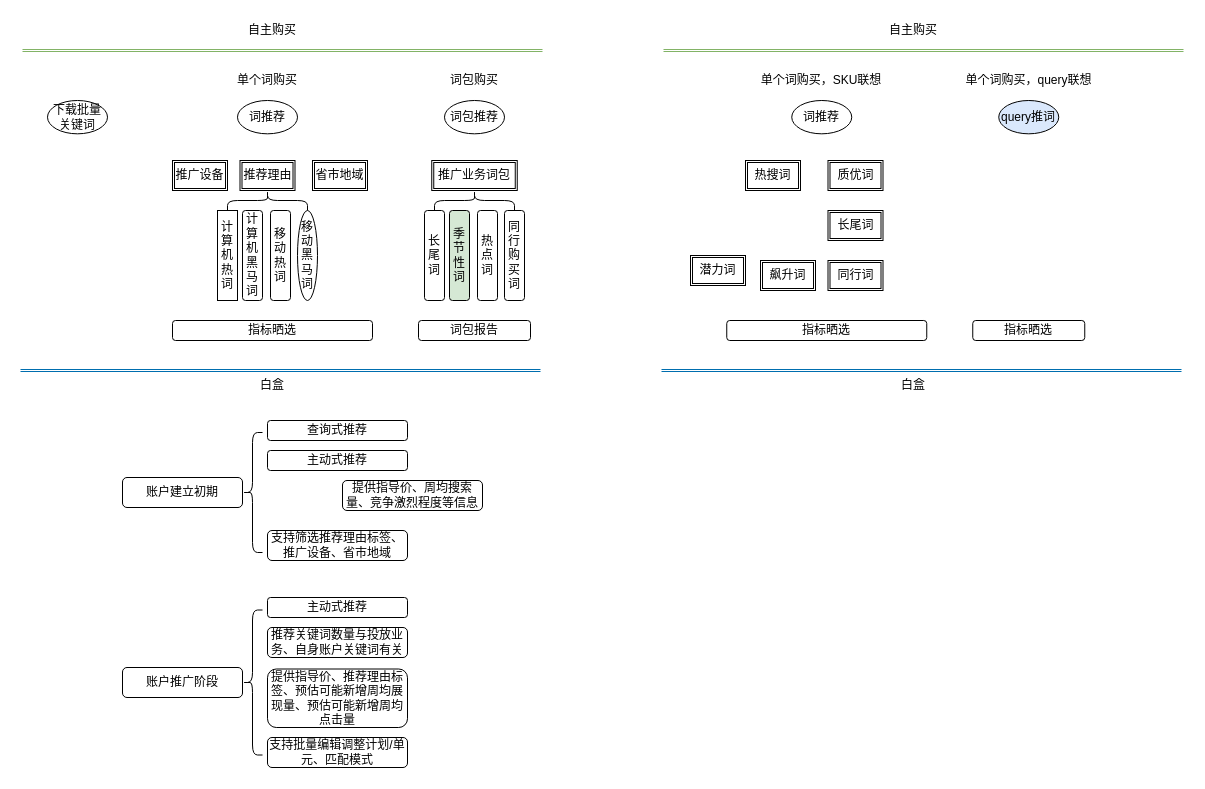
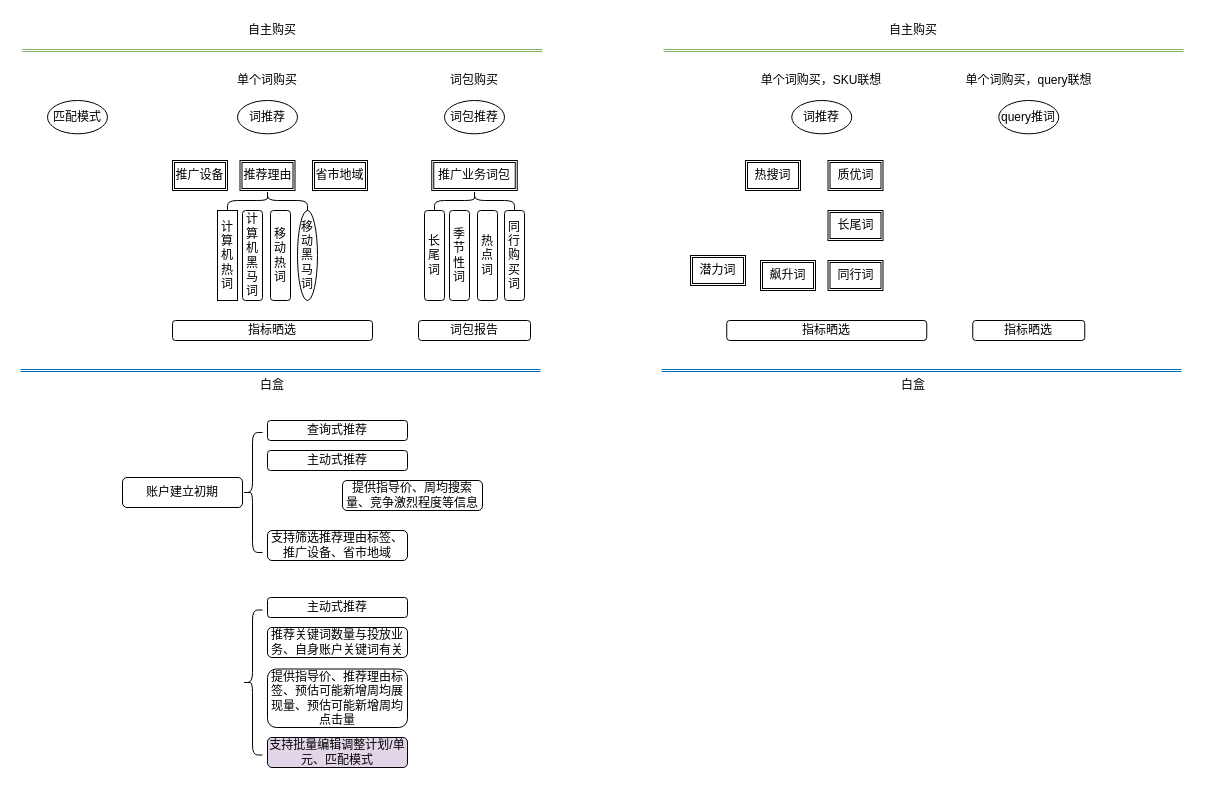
  <mxCell id="0" />
  <mxCell id="1" parent="0" />
  <mxCell id="2" value="" style="shape=link;html=1;width=2;fillColor=#d5e8d4;strokeColor=#82b366;" edge="1" parent="1"><mxGeometry width="100" relative="1" as="geometry"><mxPoint x="22" y="50" as="sourcePoint" /><mxPoint x="542" y="50" as="targetPoint" /></mxGeometry></mxCell>
  <mxCell id="3" value="自主购买" style="rounded=1;whiteSpace=wrap;html=1;strokeColor=none;" vertex="1" parent="1"><mxGeometry x="237" y="20" width="70" height="20" as="geometry" /></mxCell>
  <mxCell id="4" value="单个词购买" style="rounded=1;whiteSpace=wrap;html=1;strokeColor=none;" vertex="1" parent="1"><mxGeometry x="232" y="70" width="70" height="20" as="geometry" /></mxCell>
  <mxCell id="5" value="词包推荐" style="ellipse;whiteSpace=wrap;html=1;" vertex="1" parent="1"><mxGeometry x="444" y="100" width="60" height="33.33" as="geometry" /></mxCell>
  <mxCell id="6" value="词推荐" style="ellipse;whiteSpace=wrap;html=1;" vertex="1" parent="1"><mxGeometry x="237" y="100" width="60" height="33.33" as="geometry" /></mxCell>
  <mxCell id="7" value="推荐理由" style="shape=ext;double=1;rounded=0;whiteSpace=wrap;html=1;" vertex="1" parent="1"><mxGeometry x="239.5" y="160" width="55" height="30" as="geometry" /></mxCell>
  <mxCell id="8" value="" style="shape=curlyBracket;whiteSpace=wrap;html=1;rounded=1;rotation=90;" vertex="1" parent="1"><mxGeometry x="257" y="160" width="20" height="80" as="geometry" /></mxCell>
  <mxCell id="9" value="推广设备" style="shape=ext;double=1;rounded=0;whiteSpace=wrap;html=1;" vertex="1" parent="1"><mxGeometry x="172" y="160" width="55" height="30" as="geometry" /></mxCell>
  <mxCell id="10" value="省市地域" style="shape=ext;double=1;rounded=0;whiteSpace=wrap;html=1;" vertex="1" parent="1"><mxGeometry x="312" y="160" width="55" height="30" as="geometry" /></mxCell>
  <mxCell id="11" value="计算机黑马词" style="rounded=1;whiteSpace=wrap;html=1;" vertex="1" parent="1"><mxGeometry x="242" y="210" width="20" height="90" as="geometry" /></mxCell>
  <mxCell id="12" value="计算机热词" style="whiteSpace=wrap;html=1;rounded=0;" vertex="1" parent="1"><mxGeometry x="217" y="210" width="20" height="90" as="geometry" /></mxCell>
  <mxCell id="13" value="移动热词" style="rounded=1;whiteSpace=wrap;html=1;" vertex="1" parent="1"><mxGeometry x="270" y="210" width="20" height="90" as="geometry" /></mxCell>
  <mxCell id="14" value="移动黑马词" style="ellipse;whiteSpace=wrap;html=1;" vertex="1" parent="1"><mxGeometry x="297" y="210" width="20" height="90" as="geometry" /></mxCell>
  <mxCell id="15" value="指标晒选" style="rounded=1;whiteSpace=wrap;html=1;" vertex="1" parent="1"><mxGeometry x="172" y="320" width="200" height="20" as="geometry" /></mxCell>
  <mxCell id="16" value="推广业务词包" style="shape=ext;double=1;rounded=0;whiteSpace=wrap;html=1;" vertex="1" parent="1"><mxGeometry x="431.25" y="160" width="85.5" height="30" as="geometry" /></mxCell>
- <mxCell id="17" value="季节性词" style="rounded=1;whiteSpace=wrap;html=1;fillColor=#d5e8d4;" vertex="1" parent="1"><mxGeometry x="449" y="210" width="20" height="90" as="geometry" /></mxCell>
+ <mxCell id="17" value="季节性词" style="rounded=1;whiteSpace=wrap;html=1;" vertex="1" parent="1"><mxGeometry x="449" y="210" width="20" height="90" as="geometry" /></mxCell>
  <mxCell id="18" value="长尾词" style="rounded=1;whiteSpace=wrap;html=1;" vertex="1" parent="1"><mxGeometry x="424" y="210" width="20" height="90" as="geometry" /></mxCell>
  <mxCell id="19" value="热点词" style="rounded=1;whiteSpace=wrap;html=1;" vertex="1" parent="1"><mxGeometry x="477" y="210" width="20" height="90" as="geometry" /></mxCell>
  <mxCell id="20" value="同行购买词" style="rounded=1;whiteSpace=wrap;html=1;" vertex="1" parent="1"><mxGeometry x="504" y="210" width="20" height="90" as="geometry" /></mxCell>
  <mxCell id="21" value="" style="shape=curlyBracket;whiteSpace=wrap;html=1;rounded=1;rotation=90;" vertex="1" parent="1"><mxGeometry x="464" y="160" width="20" height="80" as="geometry" /></mxCell>
  <mxCell id="22" value="词包报告" style="rounded=1;whiteSpace=wrap;html=1;" vertex="1" parent="1"><mxGeometry x="418" y="320" width="112" height="20" as="geometry" /></mxCell>
- <mxCell id="23" value="下载批量关键词" style="ellipse;whiteSpace=wrap;html=1;" vertex="1" parent="1"><mxGeometry x="47" y="100" width="60" height="33.33" as="geometry" /></mxCell>
+ <mxCell id="23" value="匹配模式" style="ellipse;whiteSpace=wrap;html=1;" vertex="1" parent="1"><mxGeometry x="47" y="100" width="60" height="33.33" as="geometry" /></mxCell>
  <mxCell id="24" value="账户建立初期" style="rounded=1;whiteSpace=wrap;html=1;" vertex="1" parent="1"><mxGeometry x="122" y="477" width="120" height="30" as="geometry" /></mxCell>
- <mxCell id="25" value="账户推广阶段" style="rounded=1;whiteSpace=wrap;html=1;" vertex="1" parent="1"><mxGeometry x="122" y="667" width="120" height="30" as="geometry" /></mxCell>
  <mxCell id="26" value="" style="shape=link;html=1;width=2;fillColor=#1ba1e2;strokeColor=#006EAF;" edge="1" parent="1"><mxGeometry width="100" relative="1" as="geometry"><mxPoint x="20" y="370" as="sourcePoint" /><mxPoint x="540" y="370" as="targetPoint" /></mxGeometry></mxCell>
  <mxCell id="27" value="查询式推荐" style="rounded=1;whiteSpace=wrap;html=1;" vertex="1" parent="1"><mxGeometry x="267" y="420" width="140" height="20" as="geometry" /></mxCell>
  <mxCell id="28" value="主动式推荐" style="rounded=1;whiteSpace=wrap;html=1;" vertex="1" parent="1"><mxGeometry x="267" y="450" width="140" height="20" as="geometry" /></mxCell>
  <mxCell id="29" value="提供指导价、周均搜索量、竞争激烈程度等信息" style="rounded=1;whiteSpace=wrap;html=1;" vertex="1" parent="1"><mxGeometry x="342" y="480" width="140" height="30" as="geometry" /></mxCell>
  <mxCell id="30" value="支持筛选推荐理由标签、推广设备、省市地域" style="rounded=1;whiteSpace=wrap;html=1;" vertex="1" parent="1"><mxGeometry x="267" y="530" width="140" height="30" as="geometry" /></mxCell>
  <mxCell id="31" value="" style="shape=curlyBracket;whiteSpace=wrap;html=1;rounded=1;" vertex="1" parent="1"><mxGeometry x="242" y="432" width="20" height="120" as="geometry" /></mxCell>
  <mxCell id="32" value="主动式推荐" style="rounded=1;whiteSpace=wrap;html=1;" vertex="1" parent="1"><mxGeometry x="267" y="597" width="140" height="20" as="geometry" /></mxCell>
  <mxCell id="33" value="推荐关键词数量与投放业务、自身账户关键词有关" style="rounded=1;whiteSpace=wrap;html=1;" vertex="1" parent="1"><mxGeometry x="267" y="627" width="140" height="30" as="geometry" /></mxCell>
- <mxCell id="34" value="支持批量编辑调整计划/单元、匹配模式" style="rounded=1;whiteSpace=wrap;html=1;" vertex="1" parent="1"><mxGeometry x="267" y="737" width="140" height="30" as="geometry" /></mxCell>
+ <mxCell id="34" value="支持批量编辑调整计划/单元、匹配模式" style="rounded=1;whiteSpace=wrap;html=1;fillColor=#e1d5e7;" vertex="1" parent="1"><mxGeometry x="267" y="737" width="140" height="30" as="geometry" /></mxCell>
  <mxCell id="35" value="提供指导价、推荐理由标签、预估可能新增周均展现量、预估可能新增周均点击量" style="rounded=1;whiteSpace=wrap;html=1;" vertex="1" parent="1"><mxGeometry x="267" y="668.5" width="140" height="58.5" as="geometry" /></mxCell>
  <mxCell id="36" value="" style="shape=curlyBracket;whiteSpace=wrap;html=1;rounded=1;" vertex="1" parent="1"><mxGeometry x="242" y="609.5" width="20" height="145" as="geometry" /></mxCell>
  <mxCell id="37" value="词包购买" style="rounded=1;whiteSpace=wrap;html=1;strokeColor=none;" vertex="1" parent="1"><mxGeometry x="439" y="70" width="70" height="20" as="geometry" /></mxCell>
  <mxCell id="38" value="白盒" style="rounded=1;whiteSpace=wrap;html=1;strokeColor=none;" vertex="1" parent="1"><mxGeometry x="237" y="375" width="70" height="20" as="geometry" /></mxCell>
  <mxCell id="39" value="" style="shape=link;html=1;width=2;fillColor=#d5e8d4;strokeColor=#82b366;" edge="1" parent="1"><mxGeometry width="100" relative="1" as="geometry"><mxPoint x="663" y="50" as="sourcePoint" /><mxPoint x="1183" y="50" as="targetPoint" /></mxGeometry></mxCell>
  <mxCell id="40" value="自主购买" style="rounded=1;whiteSpace=wrap;html=1;strokeColor=none;" vertex="1" parent="1"><mxGeometry x="878" y="20" width="70" height="20" as="geometry" /></mxCell>
  <mxCell id="41" value="单个词购买，SKU联想" style="rounded=1;whiteSpace=wrap;html=1;strokeColor=none;" vertex="1" parent="1"><mxGeometry x="756.25" y="70" width="130" height="20" as="geometry" /></mxCell>
- <mxCell id="42" value="query推词" style="ellipse;whiteSpace=wrap;html=1;fillColor=#dae8fc;" vertex="1" parent="1"><mxGeometry x="998.25" y="100" width="60" height="33.33" as="geometry" /></mxCell>
+ <mxCell id="42" value="query推词" style="ellipse;whiteSpace=wrap;html=1;" vertex="1" parent="1"><mxGeometry x="998.25" y="100" width="60" height="33.33" as="geometry" /></mxCell>
  <mxCell id="43" value="词推荐" style="ellipse;whiteSpace=wrap;html=1;" vertex="1" parent="1"><mxGeometry x="791.25" y="100" width="60" height="33.33" as="geometry" /></mxCell>
  <mxCell id="44" value="质优词" style="shape=ext;double=1;rounded=0;whiteSpace=wrap;html=1;" vertex="1" parent="1"><mxGeometry x="827.5" y="160" width="55" height="30" as="geometry" /></mxCell>
  <mxCell id="45" value="热搜词" style="shape=ext;double=1;rounded=0;whiteSpace=wrap;html=1;" vertex="1" parent="1"><mxGeometry x="745" y="160" width="55" height="30" as="geometry" /></mxCell>
  <mxCell id="46" value="飙升词" style="shape=ext;double=1;rounded=0;whiteSpace=wrap;html=1;" vertex="1" parent="1"><mxGeometry x="760" y="260" width="55" height="30" as="geometry" /></mxCell>
  <mxCell id="47" value="指标晒选" style="rounded=1;whiteSpace=wrap;html=1;" vertex="1" parent="1"><mxGeometry x="726.25" y="320" width="200" height="20" as="geometry" /></mxCell>
  <mxCell id="48" value="指标晒选" style="rounded=1;whiteSpace=wrap;html=1;" vertex="1" parent="1"><mxGeometry x="972.25" y="320" width="112" height="20" as="geometry" /></mxCell>
  <mxCell id="49" value="" style="shape=link;html=1;width=2;fillColor=#1ba1e2;strokeColor=#006EAF;" edge="1" parent="1"><mxGeometry width="100" relative="1" as="geometry"><mxPoint x="661" y="370" as="sourcePoint" /><mxPoint x="1181" y="370" as="targetPoint" /></mxGeometry></mxCell>
  <mxCell id="50" value="单个词购买，query联想" style="rounded=1;whiteSpace=wrap;html=1;strokeColor=none;" vertex="1" parent="1"><mxGeometry x="956.75" y="70" width="143" height="20" as="geometry" /></mxCell>
  <mxCell id="51" value="白盒" style="rounded=1;whiteSpace=wrap;html=1;strokeColor=none;" vertex="1" parent="1"><mxGeometry x="878" y="375" width="70" height="20" as="geometry" /></mxCell>
  <mxCell id="52" value="潜力词" style="shape=ext;double=1;rounded=0;whiteSpace=wrap;html=1;" vertex="1" parent="1"><mxGeometry x="690" y="255" width="55" height="30" as="geometry" /></mxCell>
  <mxCell id="53" value="长尾词" style="shape=ext;double=1;rounded=0;whiteSpace=wrap;html=1;" vertex="1" parent="1"><mxGeometry x="827.5" y="210" width="55" height="30" as="geometry" /></mxCell>
  <mxCell id="54" value="同行词" style="shape=ext;double=1;rounded=0;whiteSpace=wrap;html=1;" vertex="1" parent="1"><mxGeometry x="827.5" y="260" width="55" height="30" as="geometry" /></mxCell>
